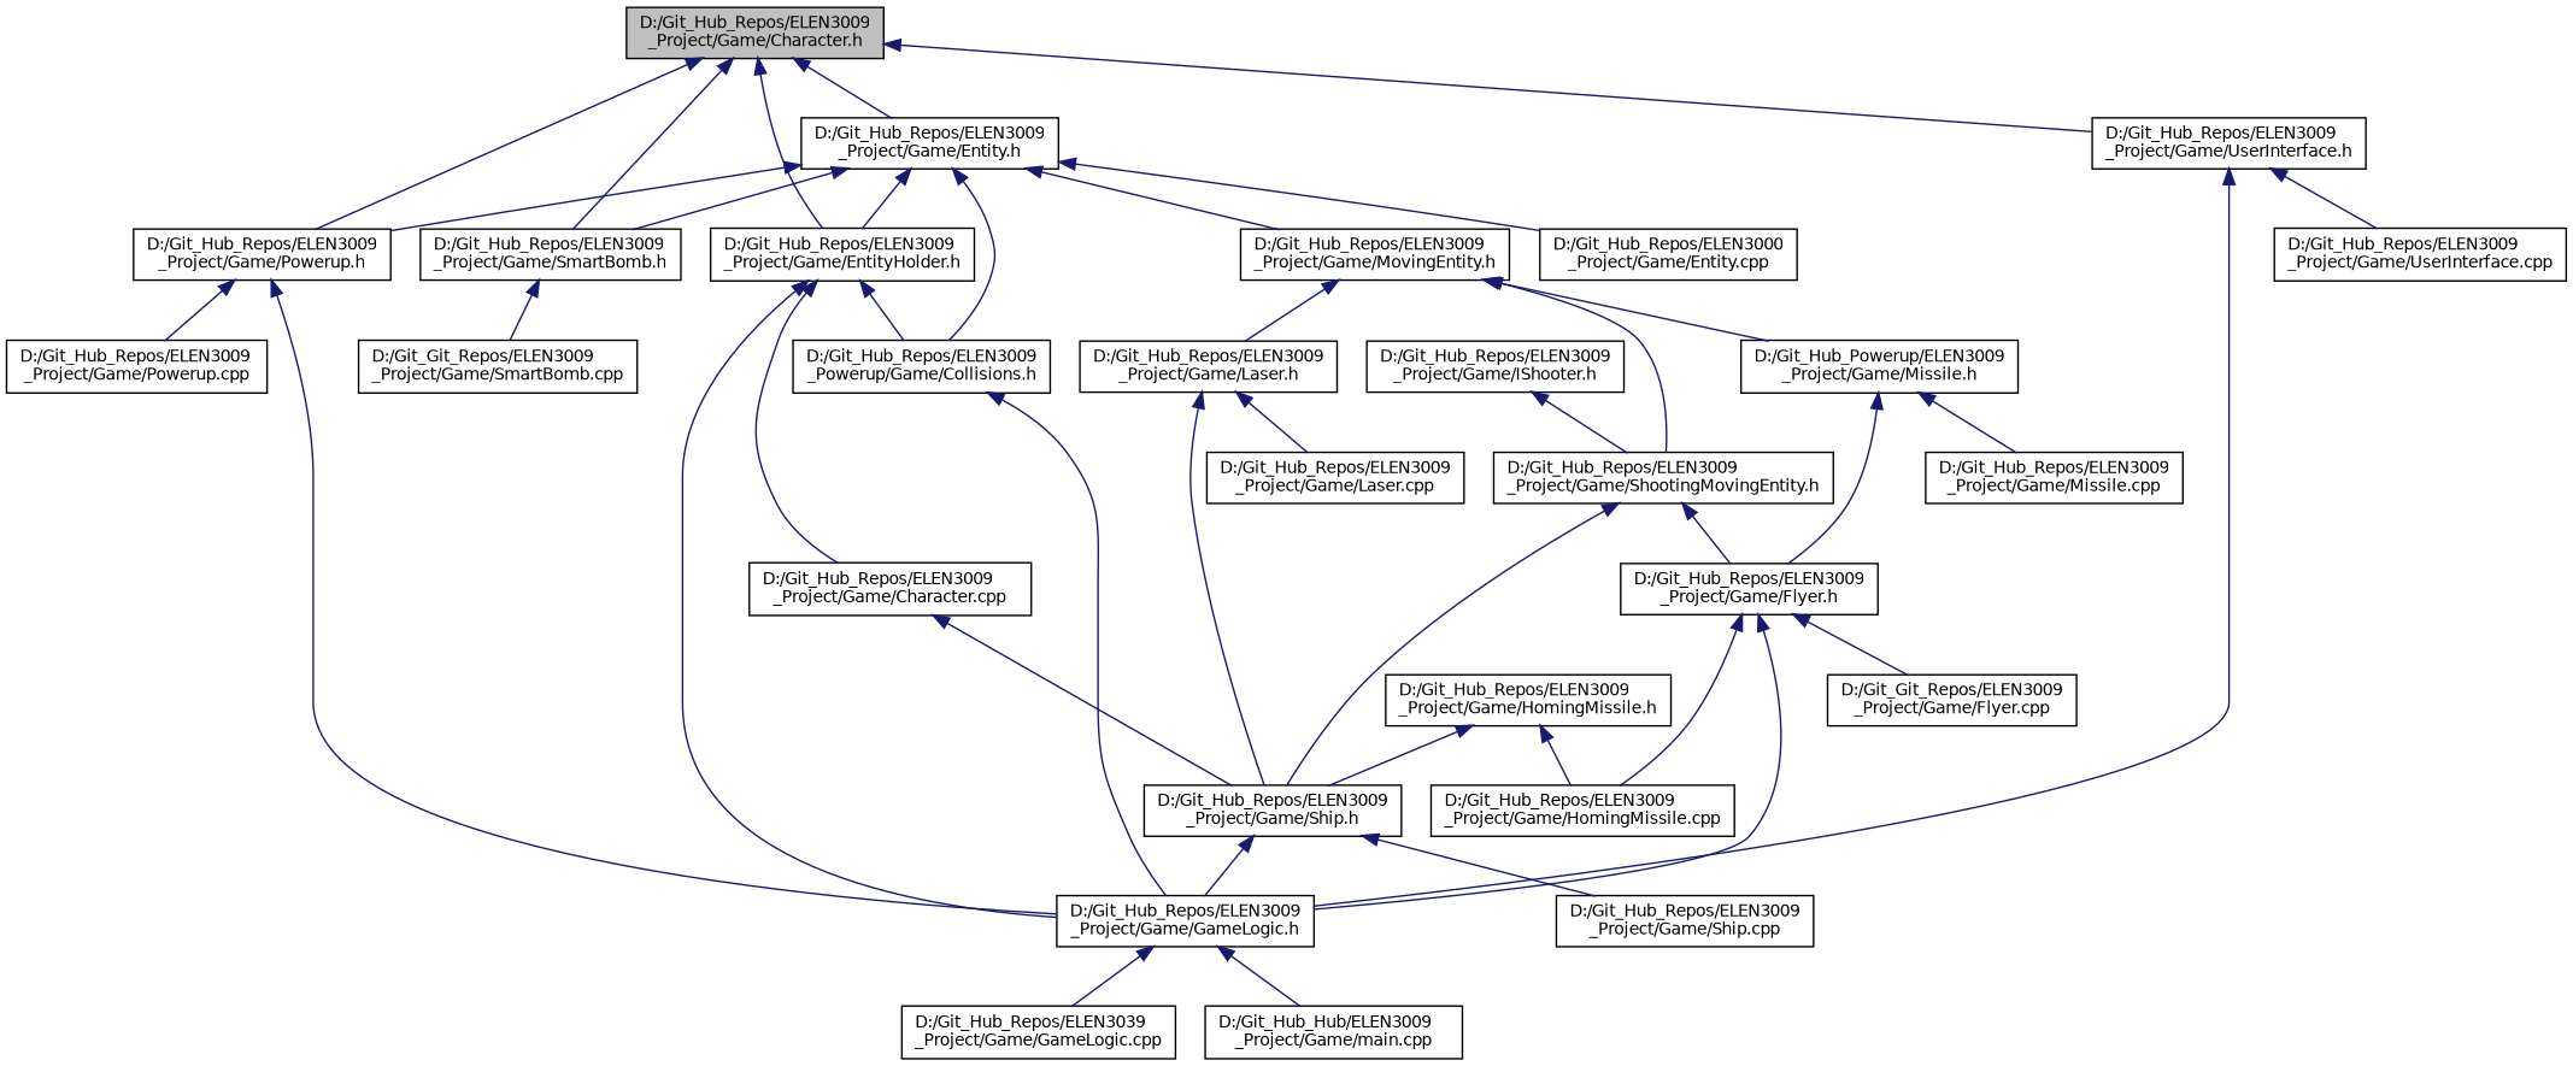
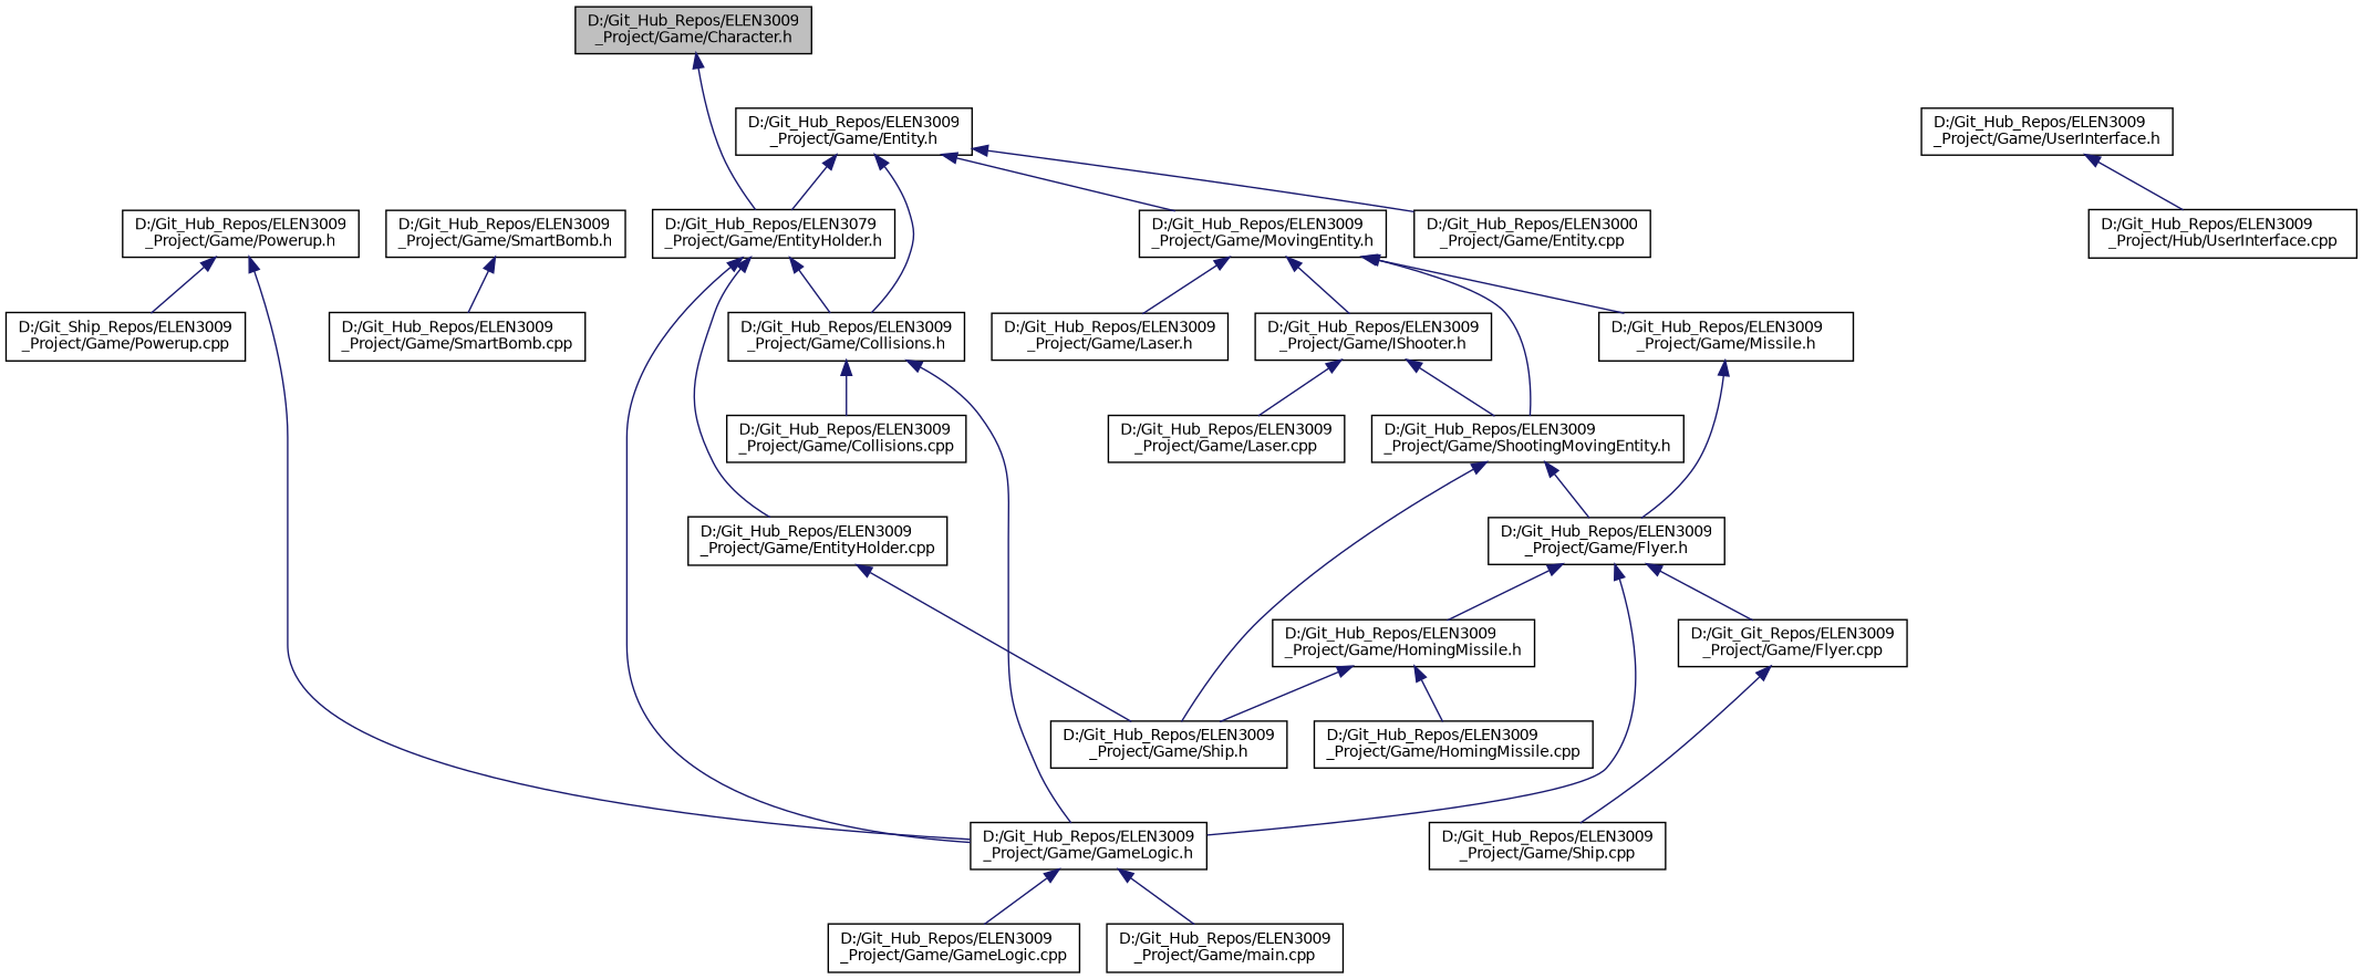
  digraph {
    node [color=black fillcolor=white fontname=Helvetica fontsize=10 shape=record style=filled]
    edge [color=midnightblue dir=back fontname=Helvetica fontsize=10 labelfontname=Helvetica labelfontsize=10 style=solid]
    n1 [fillcolor=grey75 fontcolor=black height=0.2 label="D:/Git_Hub_Repos/ELEN3009\l_Project/Game/Character.h" width=0.4]
    n2 [height=0.2 label="D:/Git_Hub_Repos/ELEN3009\l_Project/Game/Entity.h" width=0.4]
-   n3 [height=0.2 label="D:/Git_Hub_Repos/ELEN3009\l_Project/Game/EntityHolder.h" width=0.4]
+   n3 [height=0.2 label="D:/Git_Hub_Repos/ELEN3079\l_Project/Game/EntityHolder.h" width=0.4]
    n4 [height=0.2 label="D:/Git_Hub_Repos/ELEN3009\l_Project/Game/Powerup.h" width=0.4]
    n5 [height=0.2 label="D:/Git_Hub_Repos/ELEN3009\l_Project/Game/SmartBomb.h" width=0.4]
    n6 [height=0.2 label="D:/Git_Hub_Repos/ELEN3009\l_Project/Game/UserInterface.h" width=0.4]
-   n7 [height=0.2 label="D:/Git_Hub_Repos/ELEN3009\l_Powerup/Game/Collisions.h" width=0.4]
+   n7 [height=0.2 label="D:/Git_Hub_Repos/ELEN3009\l_Project/Game/Collisions.h" width=0.4]
    n8 [height=0.2 label="D:/Git_Hub_Repos/ELEN3000\l_Project/Game/Entity.cpp" width=0.4]
    n9 [height=0.2 label="D:/Git_Hub_Repos/ELEN3009\l_Project/Game/MovingEntity.h" width=0.4]
    n10 [height=0.2 label="D:/Git_Hub_Repos/ELEN3009\l_Project/Game/GameLogic.h" width=0.4]
-   n11 [height=0.2 label="D:/Git_Hub_Repos/ELEN3009\l_Project/Game/Character.cpp" width=0.4]
-   n12 [height=0.2 label="D:/Git_Hub_Repos/ELEN3009\l_Project/Game/Powerup.cpp" width=0.4]
-   n13 [height=0.2 label="D:/Git_Git_Repos/ELEN3009\l_Project/Game/SmartBomb.cpp" width=0.4]
-   n14 [height=0.2 label="D:/Git_Hub_Repos/ELEN3009\l_Project/Game/UserInterface.cpp" width=0.4]
+   n11 [height=0.2 label="D:/Git_Hub_Repos/ELEN3009\l_Project/Game/EntityHolder.cpp" width=0.4]
+   n12 [height=0.2 label="D:/Git_Ship_Repos/ELEN3009\l_Project/Game/Powerup.cpp" width=0.4]
+   n13 [height=0.2 label="D:/Git_Hub_Repos/ELEN3009\l_Project/Game/SmartBomb.cpp" width=0.4]
+   n14 [height=0.2 label="D:/Git_Hub_Repos/ELEN3009\l_Project/Hub/UserInterface.cpp" width=0.4]
+   n15 [height=0.2 label="D:/Git_Hub_Repos/ELEN3009\l_Project/Game/Collisions.cpp" width=0.4]
    n16 [height=0.2 label="D:/Git_Hub_Repos/ELEN3009\l_Project/Game/IShooter.h" width=0.4]
    n17 [height=0.2 label="D:/Git_Hub_Repos/ELEN3009\l_Project/Game/ShootingMovingEntity.h" width=0.4]
-   n18 [height=0.2 label="D:/Git_Hub_Powerup/ELEN3009\l_Project/Game/Missile.h" width=0.4]
+   n18 [height=0.2 label="D:/Git_Hub_Repos/ELEN3009\l_Project/Game/Missile.h" width=0.4]
    n19 [height=0.2 label="D:/Git_Hub_Repos/ELEN3009\l_Project/Game/Laser.h" width=0.4]
-   n20 [height=0.2 label="D:/Git_Hub_Repos/ELEN3039\l_Project/Game/GameLogic.cpp" width=0.4]
-   n21 [height=0.2 label="D:/Git_Hub_Hub/ELEN3009\l_Project/Game/main.cpp" width=0.4]
+   n20 [height=0.2 label="D:/Git_Hub_Repos/ELEN3009\l_Project/Game/GameLogic.cpp" width=0.4]
+   n21 [height=0.2 label="D:/Git_Hub_Repos/ELEN3009\l_Project/Game/main.cpp" width=0.4]
    n22 [height=0.2 label="D:/Git_Hub_Repos/ELEN3009\l_Project/Game/Ship.h" width=0.4]
    n23 [height=0.2 label="D:/Git_Hub_Repos/ELEN3009\l_Project/Game/Ship.cpp" width=0.4]
    n24 [height=0.2 label="D:/Git_Hub_Repos/ELEN3009\l_Project/Game/Flyer.h" width=0.4]
    n25 [height=0.2 label="D:/Git_Hub_Repos/ELEN3009\l_Project/Game/HomingMissile.h" width=0.4]
    n26 [height=0.2 label="D:/Git_Hub_Repos/ELEN3009\l_Project/Game/HomingMissile.cpp" width=0.4]
-   n27 [height=0.2 label="D:/Git_Hub_Repos/ELEN3009\l_Project/Game/Missile.cpp" width=0.4]
    n28 [height=0.2 label="D:/Git_Hub_Repos/ELEN3009\l_Project/Game/Laser.cpp" width=0.4]
    n29 [height=0.2 label="D:/Git_Git_Repos/ELEN3009\l_Project/Game/Flyer.cpp" width=0.4]
-   n1 -> n2
    n1 -> n3
-   n1 -> n4
-   n1 -> n5
-   n1 -> n6
    n2 -> n3
-   n2 -> n4
-   n2 -> n5
    n2 -> n7
    n2 -> n8
    n2 -> n9
    n3 -> n7
    n3 -> n10
    n3 -> n11
    n4 -> n10
    n4 -> n12
    n5 -> n13
-   n6 -> n10
    n6 -> n14
    n7 -> n10
+   n7 -> n15
+   n9 -> n16
    n9 -> n17
    n9 -> n18
    n9 -> n19
    n10 -> n20
    n10 -> n21
    n11 -> n22
    n16 -> n17
    n17 -> n22
    n17 -> n24
    n18 -> n24
-   n18 -> n27
-   n19 -> n22
-   n19 -> n28
-   n22 -> n10
-   n22 -> n23
+   n16 -> n28
+   n29 -> n23
    n24 -> n10
-   n24 -> n26
+   n24 -> n25
    n24 -> n29
    n25 -> n22
    n25 -> n26
  }
